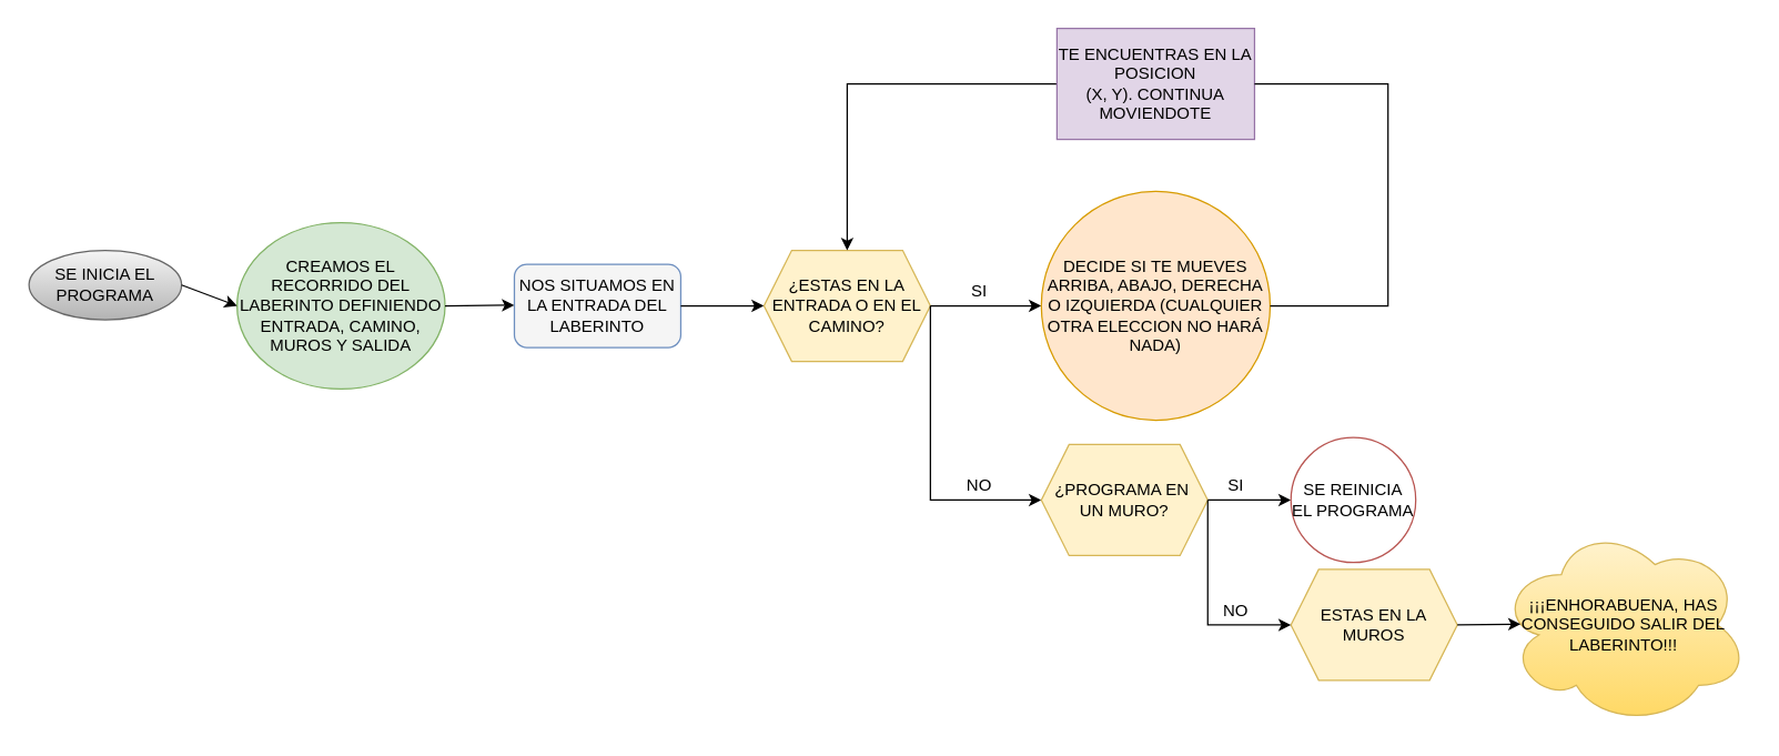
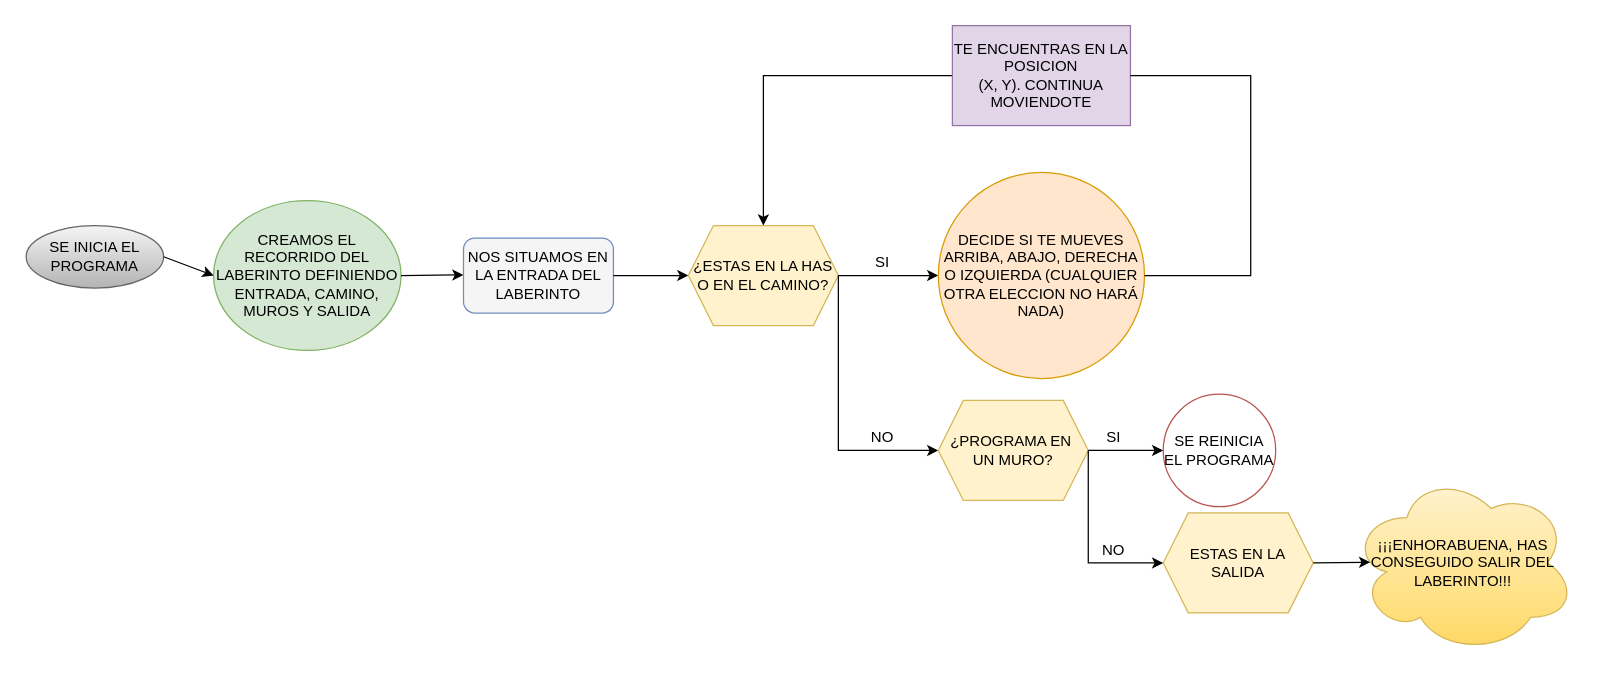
  <mxCell id="0" />
  <mxCell id="1" parent="0" />
  <mxCell id="2" value="CREAMOS EL RECORRIDO DEL LABERINTO DEFINIENDO ENTRADA, CAMINO, MUROS Y SALIDA" style="ellipse;whiteSpace=wrap;html=1;fillColor=#d5e8d4;strokeColor=#82b366;" vertex="1" parent="1"><mxGeometry x="170" y="160" width="150" height="120" as="geometry" /></mxCell>
  <mxCell id="3" value="" style="endArrow=classic;html=1;rounded=0;" edge="1" parent="1"><mxGeometry width="50" height="50" relative="1" as="geometry"><mxPoint x="320" y="220" as="sourcePoint" /><mxPoint x="370" y="219.5" as="targetPoint" /></mxGeometry></mxCell>
  <mxCell id="4" value="NOS SITUAMOS EN LA ENTRADA DEL LABERINTO" style="rounded=1;whiteSpace=wrap;html=1;fillColor=#f5f5f5;strokeColor=#6c8ebf;" vertex="1" parent="1"><mxGeometry x="370" y="190" width="120" height="60" as="geometry" /></mxCell>
  <mxCell id="5" value="" style="endArrow=classic;html=1;rounded=0;" edge="1" parent="1" target="6"><mxGeometry width="50" height="50" relative="1" as="geometry"><mxPoint x="490" y="220" as="sourcePoint" /><mxPoint x="560" y="220" as="targetPoint" /></mxGeometry></mxCell>
- <mxCell id="6" value="¿ESTAS EN LA ENTRADA O EN EL CAMINO?" style="shape=hexagon;perimeter=hexagonPerimeter2;whiteSpace=wrap;html=1;fixedSize=1;fillColor=#fff2cc;strokeColor=#d6b656;" vertex="1" parent="1"><mxGeometry x="550" y="180" width="120" height="80" as="geometry" /></mxCell>
+ <mxCell id="6" value="¿ESTAS EN LA HAS O EN EL CAMINO?" style="shape=hexagon;perimeter=hexagonPerimeter2;whiteSpace=wrap;html=1;fixedSize=1;fillColor=#fff2cc;strokeColor=#d6b656;" vertex="1" parent="1"><mxGeometry x="550" y="180" width="120" height="80" as="geometry" /></mxCell>
  <mxCell id="7" value="" style="endArrow=classic;html=1;rounded=0;entryX=0;entryY=0.5;entryDx=0;entryDy=0;" edge="1" parent="1" target="9"><mxGeometry width="50" height="50" relative="1" as="geometry"><mxPoint x="670" y="220" as="sourcePoint" /><mxPoint x="750" y="220" as="targetPoint" /></mxGeometry></mxCell>
  <mxCell id="8" value="SI" style="text;html=1;align=center;verticalAlign=middle;resizable=0;points=[];autosize=1;strokeColor=none;fillColor=none;" vertex="1" parent="1"><mxGeometry x="690" y="200" width="30" height="20" as="geometry" /></mxCell>
  <mxCell id="9" value="DECIDE SI TE MUEVES ARRIBA, ABAJO, DERECHA O IZQUIERDA (CUALQUIER OTRA ELECCION NO HARÁ NADA)" style="ellipse;whiteSpace=wrap;html=1;aspect=fixed;fillColor=#ffe6cc;strokeColor=#d79b00;" vertex="1" parent="1"><mxGeometry x="750" y="137.5" width="165" height="165" as="geometry" /></mxCell>
  <mxCell id="10" value="" style="endArrow=classic;html=1;rounded=0;exitX=1;exitY=0.5;exitDx=0;exitDy=0;entryX=0.5;entryY=0;entryDx=0;entryDy=0;startArrow=none;" edge="1" parent="1" source="11" target="6"><mxGeometry width="50" height="50" relative="1" as="geometry"><mxPoint x="920" y="220" as="sourcePoint" /><mxPoint x="960" y="170" as="targetPoint" /><Array as="points"><mxPoint x="610" y="60" /></Array></mxGeometry></mxCell>
  <mxCell id="11" value="TE ENCUENTRAS EN LA POSICION &lt;br&gt;(X, Y). CONTINUA MOVIENDOTE" style="rounded=0;whiteSpace=wrap;html=1;fillColor=#e1d5e7;strokeColor=#9673a6;" vertex="1" parent="1"><mxGeometry x="761.25" y="20" width="142.5" height="80" as="geometry" /></mxCell>
  <mxCell id="12" value="" style="endArrow=none;html=1;rounded=0;exitX=1;exitY=0.5;exitDx=0;exitDy=0;entryX=1;entryY=0.5;entryDx=0;entryDy=0;" edge="1" parent="1" source="9" target="11"><mxGeometry width="50" height="50" relative="1" as="geometry"><mxPoint x="915" y="220" as="sourcePoint" /><mxPoint x="610" y="180" as="targetPoint" /><Array as="points"><mxPoint x="1000" y="220" /><mxPoint x="1000" y="60" /></Array></mxGeometry></mxCell>
  <mxCell id="13" value="" style="endArrow=classic;html=1;rounded=0;" edge="1" parent="1"><mxGeometry width="50" height="50" relative="1" as="geometry"><mxPoint x="670" y="220" as="sourcePoint" /><mxPoint x="750" y="360" as="targetPoint" /><Array as="points"><mxPoint x="670" y="360" /></Array></mxGeometry></mxCell>
  <mxCell id="14" value="NO" style="text;html=1;align=center;verticalAlign=middle;resizable=0;points=[];autosize=1;strokeColor=none;fillColor=none;" vertex="1" parent="1"><mxGeometry x="690" y="340" width="30" height="20" as="geometry" /></mxCell>
  <mxCell id="15" value="SE INICIA EL PROGRAMA" style="ellipse;whiteSpace=wrap;html=1;fillColor=#f5f5f5;gradientColor=#b3b3b3;strokeColor=#666666;" vertex="1" parent="1"><mxGeometry x="20" y="180" width="110" height="50" as="geometry" /></mxCell>
  <mxCell id="16" value="" style="endArrow=classic;html=1;rounded=0;entryX=0;entryY=0.5;entryDx=0;entryDy=0;exitX=1;exitY=0.5;exitDx=0;exitDy=0;" edge="1" parent="1" source="15" target="2"><mxGeometry width="50" height="50" relative="1" as="geometry"><mxPoint x="100" y="220" as="sourcePoint" /><mxPoint x="150" y="170" as="targetPoint" /></mxGeometry></mxCell>
  <mxCell id="17" value="¿PROGRAMA EN&amp;nbsp; UN MURO?" style="shape=hexagon;perimeter=hexagonPerimeter2;whiteSpace=wrap;html=1;fixedSize=1;fillColor=#fff2cc;strokeColor=#d6b656;" vertex="1" parent="1"><mxGeometry x="750" y="320" width="120" height="80" as="geometry" /></mxCell>
  <mxCell id="18" value="" style="endArrow=classic;html=1;rounded=0;" edge="1" parent="1"><mxGeometry width="50" height="50" relative="1" as="geometry"><mxPoint x="870" y="360" as="sourcePoint" /><mxPoint x="930" y="360" as="targetPoint" /></mxGeometry></mxCell>
- <mxCell id="19" value="ESTAS EN LA &lt;br&gt;MUROS" style="shape=hexagon;perimeter=hexagonPerimeter2;whiteSpace=wrap;html=1;fixedSize=1;fillColor=#fff2cc;strokeColor=#d6b656;" vertex="1" parent="1"><mxGeometry x="930" y="410" width="120" height="80" as="geometry" /></mxCell>
+ <mxCell id="19" value="ESTAS EN LA &lt;br&gt;SALIDA" style="shape=hexagon;perimeter=hexagonPerimeter2;whiteSpace=wrap;html=1;fixedSize=1;fillColor=#fff2cc;strokeColor=#d6b656;" vertex="1" parent="1"><mxGeometry x="930" y="410" width="120" height="80" as="geometry" /></mxCell>
  <mxCell id="20" value="" style="endArrow=classic;html=1;rounded=0;entryX=0;entryY=0.5;entryDx=0;entryDy=0;" edge="1" parent="1" target="19"><mxGeometry width="50" height="50" relative="1" as="geometry"><mxPoint x="870" y="360" as="sourcePoint" /><mxPoint x="920" y="450" as="targetPoint" /><Array as="points"><mxPoint x="870" y="450" /></Array></mxGeometry></mxCell>
  <mxCell id="21" value="NO" style="text;html=1;align=center;verticalAlign=middle;resizable=0;points=[];autosize=1;strokeColor=none;fillColor=none;" vertex="1" parent="1"><mxGeometry x="875" y="430" width="30" height="20" as="geometry" /></mxCell>
  <mxCell id="22" value="SI" style="text;html=1;align=center;verticalAlign=middle;resizable=0;points=[];autosize=1;strokeColor=none;fillColor=none;" vertex="1" parent="1"><mxGeometry x="875" y="340" width="30" height="20" as="geometry" /></mxCell>
  <mxCell id="23" value="¡¡¡ENHORABUENA, HAS CONSEGUIDO SALIR DEL LABERINTO!!!" style="ellipse;shape=cloud;whiteSpace=wrap;html=1;fillColor=#fff2cc;gradientColor=#ffd966;strokeColor=#d6b656;" vertex="1" parent="1"><mxGeometry x="1080" y="377.5" width="180" height="145" as="geometry" /></mxCell>
  <mxCell id="24" value="" style="endArrow=classic;html=1;rounded=0;entryX=0.087;entryY=0.496;entryDx=0;entryDy=0;entryPerimeter=0;" edge="1" parent="1" target="23"><mxGeometry width="50" height="50" relative="1" as="geometry"><mxPoint x="1050" y="450" as="sourcePoint" /><mxPoint x="1120" y="450" as="targetPoint" /></mxGeometry></mxCell>
  <mxCell id="25" value="SE REINICIA EL PROGRAMA" style="ellipse;whiteSpace=wrap;html=1;aspect=fixed;fillColor=#ffffff;strokeColor=#b85450;" vertex="1" parent="1"><mxGeometry x="930" y="315" width="90" height="90" as="geometry" /></mxCell>
